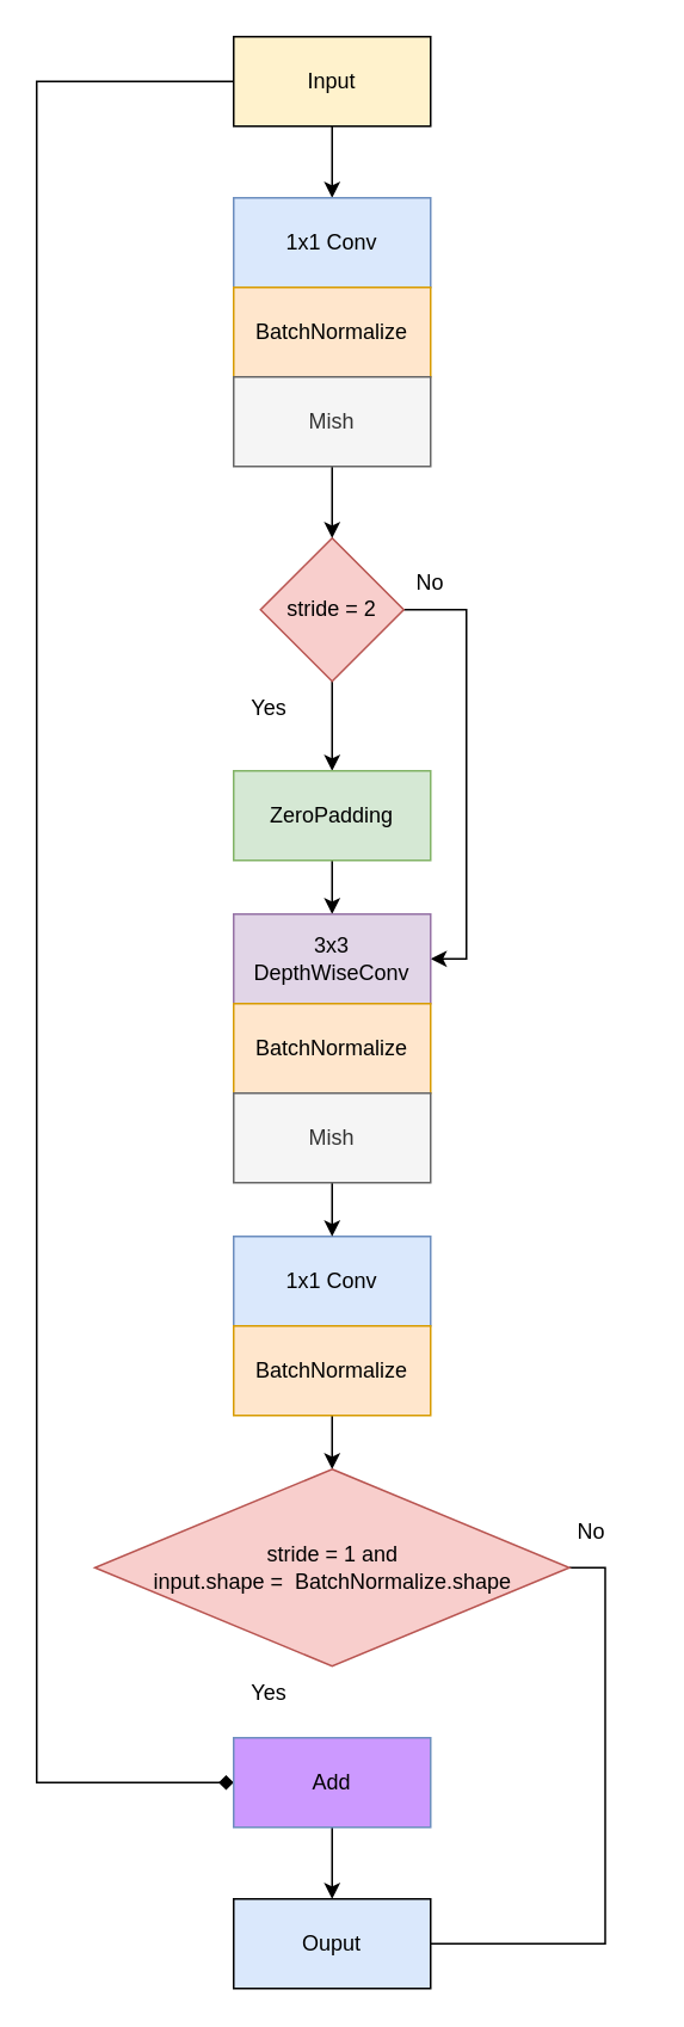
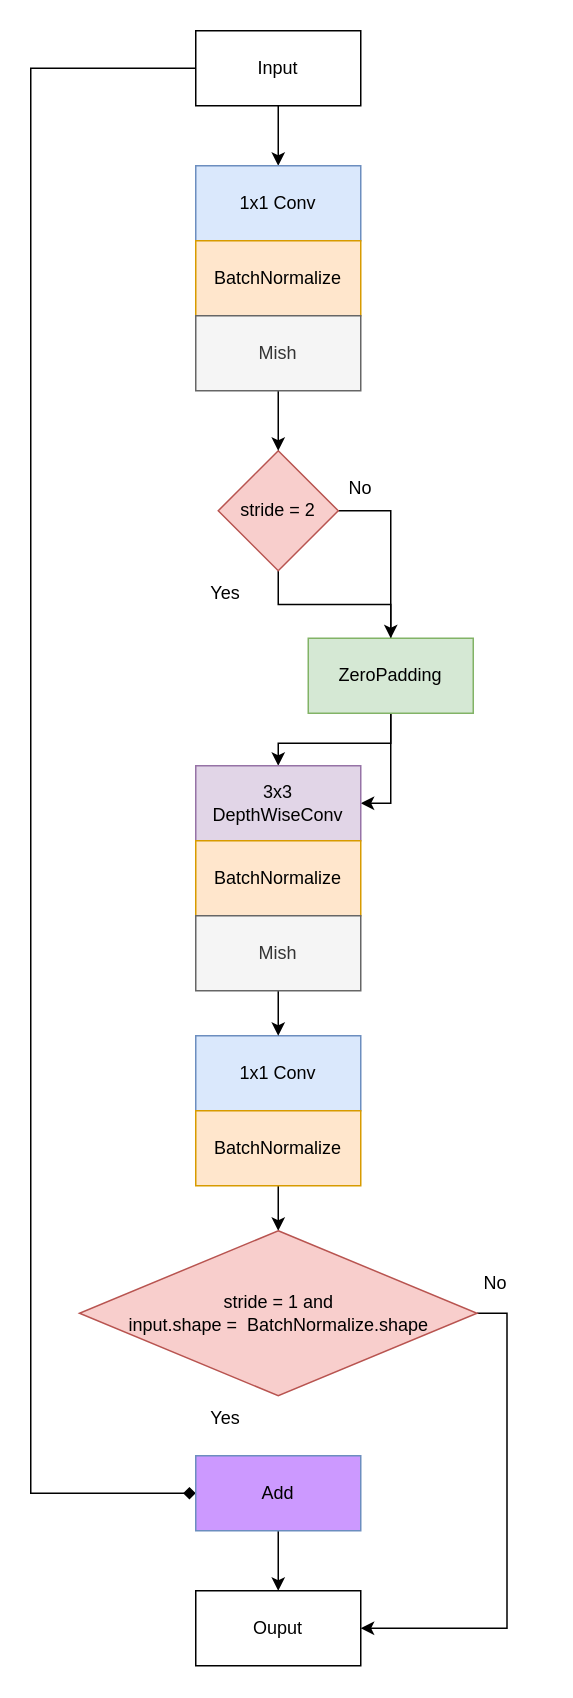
  <mxCell id="0" />
  <mxCell id="1" parent="0" />
  <mxCell id="2" style="edgeStyle=orthogonalEdgeStyle;rounded=0;orthogonalLoop=1;jettySize=auto;html=1;exitX=0.5;exitY=1;exitDx=0;exitDy=0;entryX=0.5;entryY=0;entryDx=0;entryDy=0;" parent="1" source="4" target="5" edge="1"><mxGeometry relative="1" as="geometry" /></mxCell>
  <mxCell id="3" style="edgeStyle=orthogonalEdgeStyle;rounded=0;orthogonalLoop=1;jettySize=auto;html=1;exitX=0;exitY=0.5;exitDx=0;exitDy=0;entryX=0;entryY=0.5;entryDx=0;entryDy=0;endArrow=diamond;" parent="1" source="4" target="24" edge="1"><mxGeometry relative="1" as="geometry"><Array as="points"><mxPoint x="20" y="45" /><mxPoint x="20" y="995" /></Array></mxGeometry></mxCell>
- <mxCell id="4" value="Input" style="rounded=0;whiteSpace=wrap;html=1;fillColor=#fff2cc;" parent="1" vertex="1"><mxGeometry x="130" width="110" height="50" as="geometry" y="20" /></mxCell>
+ <mxCell id="4" value="Input" style="rounded=0;whiteSpace=wrap;html=1;" parent="1" vertex="1"><mxGeometry x="130" width="110" height="50" as="geometry" y="20" /></mxCell>
  <mxCell id="5" value="1x1 Conv" style="rounded=0;whiteSpace=wrap;html=1;fillColor=#dae8fc;strokeColor=#6c8ebf;" parent="1" vertex="1"><mxGeometry x="130" y="110" width="110" height="50" as="geometry" /></mxCell>
  <mxCell id="6" value="BatchNormalize" style="rounded=0;whiteSpace=wrap;html=1;fillColor=#ffe6cc;strokeColor=#d79b00;" parent="1" vertex="1"><mxGeometry x="130" y="160" width="110" height="50" as="geometry" /></mxCell>
  <mxCell id="7" style="edgeStyle=orthogonalEdgeStyle;rounded=0;orthogonalLoop=1;jettySize=auto;html=1;exitX=0.5;exitY=1;exitDx=0;exitDy=0;entryX=0.5;entryY=0;entryDx=0;entryDy=0;" parent="1" source="9" target="12" edge="1"><mxGeometry relative="1" as="geometry" /></mxCell>
  <mxCell id="8" style="edgeStyle=orthogonalEdgeStyle;rounded=0;orthogonalLoop=1;jettySize=auto;html=1;exitX=1;exitY=0.5;exitDx=0;exitDy=0;entryX=1;entryY=0.5;entryDx=0;entryDy=0;" parent="1" source="9" target="13" edge="1"><mxGeometry relative="1" as="geometry"><mxPoint x="340" y="560" as="targetPoint" /></mxGeometry></mxCell>
  <mxCell id="9" value="stride = 2" style="rhombus;whiteSpace=wrap;html=1;fillColor=#f8cecc;strokeColor=#b85450;" parent="1" vertex="1"><mxGeometry x="145" y="300" width="80" height="80" as="geometry" /></mxCell>
  <mxCell id="10" value="Yes" style="text;html=1;strokeColor=none;fillColor=none;align=center;verticalAlign=middle;whiteSpace=wrap;rounded=0;" parent="1" vertex="1"><mxGeometry x="120" y="380" width="60" height="30" as="geometry" /></mxCell>
  <mxCell id="11" style="edgeStyle=orthogonalEdgeStyle;rounded=0;orthogonalLoop=1;jettySize=auto;html=1;exitX=0.5;exitY=1;exitDx=0;exitDy=0;entryX=0.5;entryY=0;entryDx=0;entryDy=0;" parent="1" source="12" target="13" edge="1"><mxGeometry relative="1" as="geometry" /></mxCell>
- <mxCell id="12" value="ZeroPadding" style="rounded=0;whiteSpace=wrap;html=1;fillColor=#d5e8d4;strokeColor=#82b366;" parent="1" vertex="1"><mxGeometry x="130" y="430" width="110" height="50" as="geometry" /></mxCell>
+ <mxCell id="12" value="ZeroPadding" style="rounded=0;whiteSpace=wrap;html=1;fillColor=#d5e8d4;strokeColor=#82b366;" parent="1" vertex="1"><mxGeometry x="205" y="425" width="110" height="50" as="geometry" /></mxCell>
  <mxCell id="13" value="3x3 DepthWiseConv" style="rounded=0;whiteSpace=wrap;html=1;fillColor=#e1d5e7;strokeColor=#9673a6;" parent="1" vertex="1"><mxGeometry x="130" y="510" width="110" height="50" as="geometry" /></mxCell>
  <mxCell id="14" value="No" style="text;html=1;strokeColor=none;fillColor=none;align=center;verticalAlign=middle;whiteSpace=wrap;rounded=0;" parent="1" vertex="1"><mxGeometry x="210" y="310" width="60" height="30" as="geometry" /></mxCell>
  <mxCell id="15" style="edgeStyle=orthogonalEdgeStyle;rounded=0;orthogonalLoop=1;jettySize=auto;html=1;exitX=0.5;exitY=1;exitDx=0;exitDy=0;entryX=0.5;entryY=0;entryDx=0;entryDy=0;" parent="1" source="16" target="9" edge="1"><mxGeometry relative="1" as="geometry" /></mxCell>
  <mxCell id="16" value="Mish" style="rounded=0;whiteSpace=wrap;html=1;fillColor=#f5f5f5;strokeColor=#666666;fontColor=#333333;" parent="1" vertex="1"><mxGeometry x="130" y="210" width="110" height="50" as="geometry" /></mxCell>
  <mxCell id="17" value="1x1 Conv" style="rounded=0;whiteSpace=wrap;html=1;fillColor=#dae8fc;strokeColor=#6c8ebf;" parent="1" vertex="1"><mxGeometry x="130" y="690" width="110" height="50" as="geometry" /></mxCell>
  <mxCell id="18" style="edgeStyle=orthogonalEdgeStyle;rounded=0;orthogonalLoop=1;jettySize=auto;html=1;exitX=0.5;exitY=1;exitDx=0;exitDy=0;entryX=0.5;entryY=0;entryDx=0;entryDy=0;" parent="1" source="19" target="27" edge="1"><mxGeometry relative="1" as="geometry" /></mxCell>
  <mxCell id="19" value="BatchNormalize" style="rounded=0;whiteSpace=wrap;html=1;fillColor=#ffe6cc;strokeColor=#d79b00;" parent="1" vertex="1"><mxGeometry x="130" y="740" width="110" height="50" as="geometry" /></mxCell>
  <mxCell id="20" value="BatchNormalize" style="rounded=0;whiteSpace=wrap;html=1;fillColor=#ffe6cc;strokeColor=#d79b00;" parent="1" vertex="1"><mxGeometry x="130" y="560" width="110" height="50" as="geometry" /></mxCell>
  <mxCell id="21" style="edgeStyle=orthogonalEdgeStyle;rounded=0;orthogonalLoop=1;jettySize=auto;html=1;exitX=0.5;exitY=1;exitDx=0;exitDy=0;entryX=0.5;entryY=0;entryDx=0;entryDy=0;" parent="1" source="22" target="17" edge="1"><mxGeometry relative="1" as="geometry" /></mxCell>
  <mxCell id="22" value="Mish" style="rounded=0;whiteSpace=wrap;html=1;fillColor=#f5f5f5;strokeColor=#666666;fontColor=#333333;" parent="1" vertex="1"><mxGeometry x="130" y="610" width="110" height="50" as="geometry" /></mxCell>
  <mxCell id="23" style="edgeStyle=orthogonalEdgeStyle;rounded=0;orthogonalLoop=1;jettySize=auto;html=1;exitX=0.5;exitY=1;exitDx=0;exitDy=0;entryX=0.5;entryY=0;entryDx=0;entryDy=0;" parent="1" source="24" target="25" edge="1"><mxGeometry relative="1" as="geometry" /></mxCell>
  <mxCell id="24" value="Add" style="rounded=0;whiteSpace=wrap;html=1;fillColor=#CC99FF;strokeColor=#6c8ebf;" parent="1" vertex="1"><mxGeometry x="130" y="970" width="110" height="50" as="geometry" /></mxCell>
- <mxCell id="25" value="Ouput" style="rounded=0;whiteSpace=wrap;html=1;fillColor=#dae8fc;" parent="1" vertex="1"><mxGeometry x="130" y="1060" width="110" height="50" as="geometry" /></mxCell>
- <mxCell id="26" style="edgeStyle=orthogonalEdgeStyle;rounded=0;orthogonalLoop=1;jettySize=auto;html=1;exitX=1;exitY=0.5;exitDx=0;exitDy=0;entryX=1;entryY=0.5;entryDx=0;entryDy=0;endArrow=none;" parent="1" source="27" target="25" edge="1"><mxGeometry relative="1" as="geometry" /></mxCell>
+ <mxCell id="25" value="Ouput" style="rounded=0;whiteSpace=wrap;html=1;" parent="1" vertex="1"><mxGeometry x="130" y="1060" width="110" height="50" as="geometry" /></mxCell>
+ <mxCell id="26" style="edgeStyle=orthogonalEdgeStyle;rounded=0;orthogonalLoop=1;jettySize=auto;html=1;exitX=1;exitY=0.5;exitDx=0;exitDy=0;entryX=1;entryY=0.5;entryDx=0;entryDy=0;" parent="1" source="27" target="25" edge="1"><mxGeometry relative="1" as="geometry" /></mxCell>
  <mxCell id="27" value="stride = 1 and&lt;br&gt;input.shape =&amp;nbsp; BatchNormalize.shape" style="rhombus;whiteSpace=wrap;html=1;fillColor=#f8cecc;strokeColor=#b85450;" parent="1" vertex="1"><mxGeometry x="52.5" y="820" width="265" height="110" as="geometry" /></mxCell>
  <mxCell id="28" value="Yes" style="text;html=1;strokeColor=none;fillColor=none;align=center;verticalAlign=middle;whiteSpace=wrap;rounded=0;" parent="1" vertex="1"><mxGeometry x="120" y="930" width="60" height="30" as="geometry" /></mxCell>
  <mxCell id="29" value="No" style="text;html=1;strokeColor=none;fillColor=none;align=center;verticalAlign=middle;whiteSpace=wrap;rounded=0;" parent="1" vertex="1"><mxGeometry x="300" y="840" width="60" height="30" as="geometry" /></mxCell>
